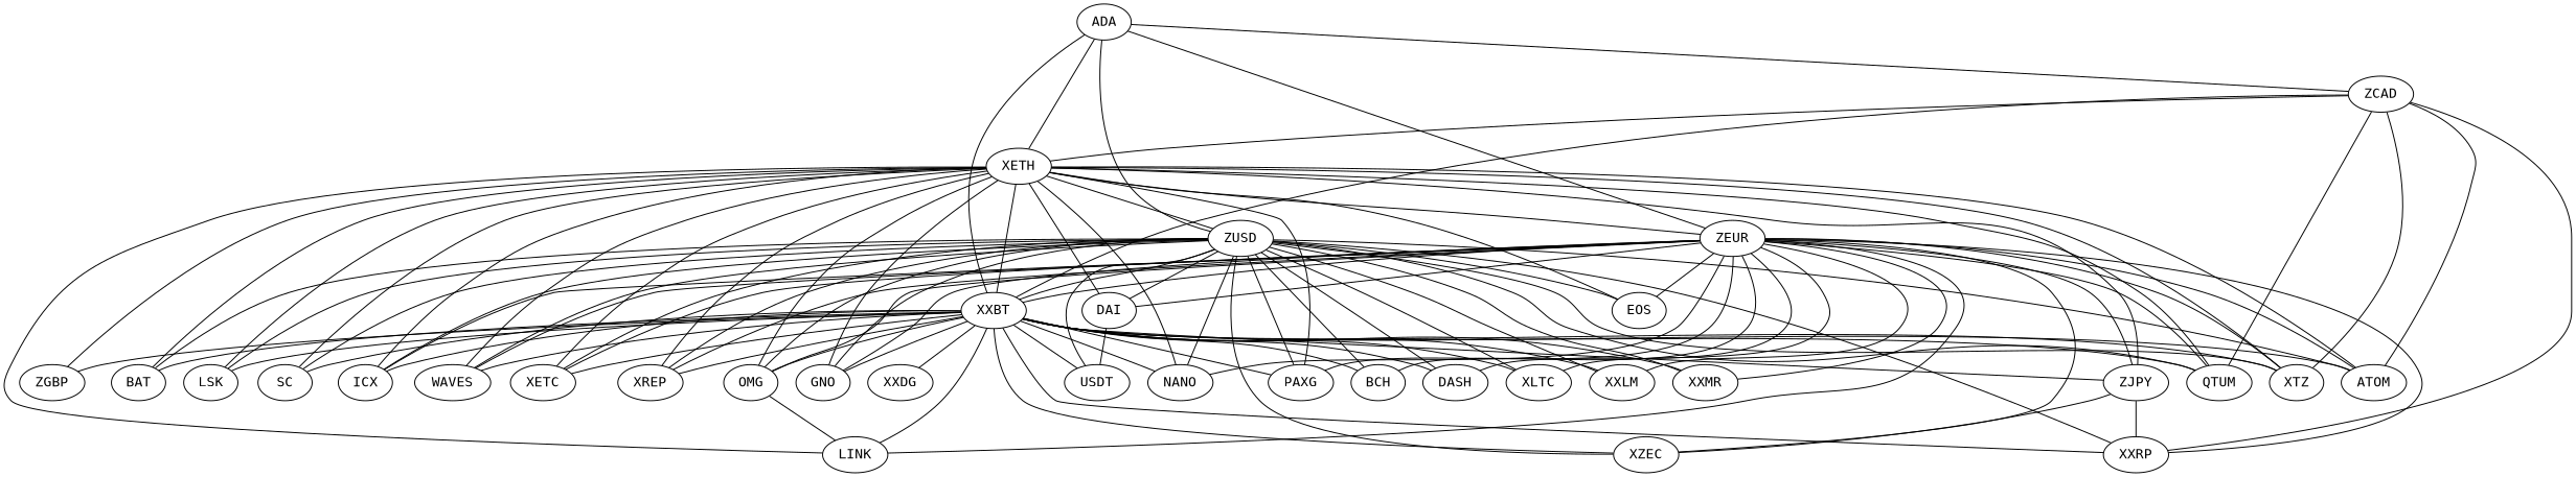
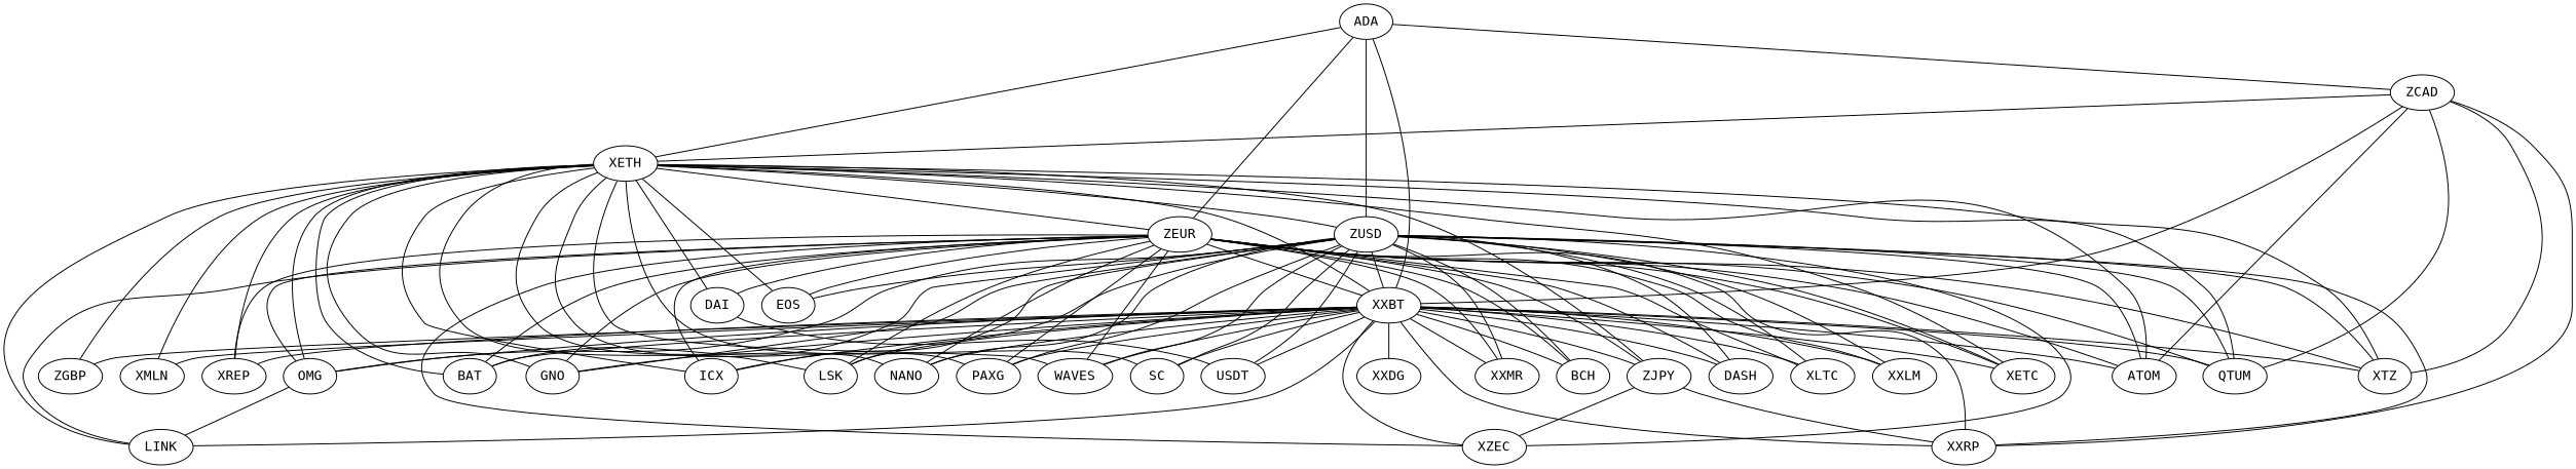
  strict graph {
    fontname="DejaVu Sans Mono"
    node [fontname="DejaVu Sans Mono"]
    edge [fontname="DejaVu Sans Mono"]
    ADA
    ZCAD
    XETH
    ZEUR
    ZUSD
    XXBT
    ATOM
    QTUM
    XTZ
    XXRP
    BAT
    DAI
    EOS
    GNO
    ICX
    LINK
    LSK
    NANO
    OMG
    PAXG
    SC
    WAVES
    XETC
    ZGBP
    ZJPY
+   XMLN
    XREP
    BCH
    DASH
    XLTC
    XXLM
    XXMR
    XZEC
    USDT
    XXDG
    ADA -- ZCAD
    ADA -- XETH
    ADA -- ZEUR
    ADA -- ZUSD
    ADA -- XXBT
    ZCAD -- XETH
    ZCAD -- XXBT
    ZCAD -- ATOM
    ZCAD -- QTUM
    ZCAD -- XTZ
    ZCAD -- XXRP
    XETH -- ZEUR
    XETH -- ZUSD
    XETH -- XXBT
    XETH -- ATOM
    XETH -- QTUM
    XETH -- XTZ
    XETH -- BAT
    XETH -- DAI
    XETH -- EOS
    XETH -- GNO
    XETH -- ICX
    XETH -- LINK
    XETH -- LSK
    XETH -- NANO
    XETH -- OMG
    XETH -- PAXG
    XETH -- SC
    XETH -- WAVES
    XETH -- XETC
    XETH -- ZGBP
    XETH -- ZJPY
+   XETH -- XMLN
    XETH -- XREP
    ZEUR -- XXBT
    ZEUR -- ATOM
    ZEUR -- QTUM
    ZEUR -- XTZ
    ZEUR -- XXRP
+   ZEUR -- BAT
    ZEUR -- DAI
    ZEUR -- EOS
    ZEUR -- GNO
    ZEUR -- ICX
    ZEUR -- LINK
+   ZEUR -- LSK
    ZEUR -- NANO
    ZEUR -- OMG
    ZEUR -- PAXG
    ZEUR -- WAVES
    ZEUR -- XETC
    ZEUR -- ZJPY
    ZEUR -- XREP
    ZEUR -- BCH
    ZEUR -- DASH
    ZEUR -- XLTC
    ZEUR -- XXLM
    ZEUR -- XXMR
    ZEUR -- XZEC
    ZUSD -- XXBT
    ZUSD -- ATOM
    ZUSD -- QTUM
    ZUSD -- XTZ
    ZUSD -- XXRP
    ZUSD -- BAT
-   ZUSD -- DAI
    ZUSD -- EOS
    ZUSD -- GNO
    ZUSD -- ICX
    ZUSD -- LSK
    ZUSD -- NANO
    ZUSD -- OMG
    ZUSD -- PAXG
    ZUSD -- SC
    ZUSD -- WAVES
    ZUSD -- XETC
-   ZUSD -- XREP
    ZUSD -- BCH
    ZUSD -- DASH
    ZUSD -- XLTC
    ZUSD -- XXLM
    ZUSD -- XXMR
    ZUSD -- XZEC
    ZUSD -- USDT
    XXBT -- ATOM
    XXBT -- QTUM
    XXBT -- XTZ
    XXBT -- XXRP
    XXBT -- BAT
    XXBT -- GNO
    XXBT -- ICX
    XXBT -- LINK
    XXBT -- LSK
    XXBT -- NANO
    XXBT -- OMG
    XXBT -- PAXG
    XXBT -- SC
    XXBT -- WAVES
    XXBT -- XETC
    XXBT -- ZGBP
    XXBT -- ZJPY
+   XXBT -- XMLN
    XXBT -- XREP
    XXBT -- BCH
    XXBT -- DASH
    XXBT -- XLTC
    XXBT -- XXLM
    XXBT -- XXMR
    XXBT -- XZEC
    XXBT -- USDT
    XXBT -- XXDG
    DAI -- USDT
    OMG -- LINK
    ZJPY -- XXRP
    ZJPY -- XZEC
  }
